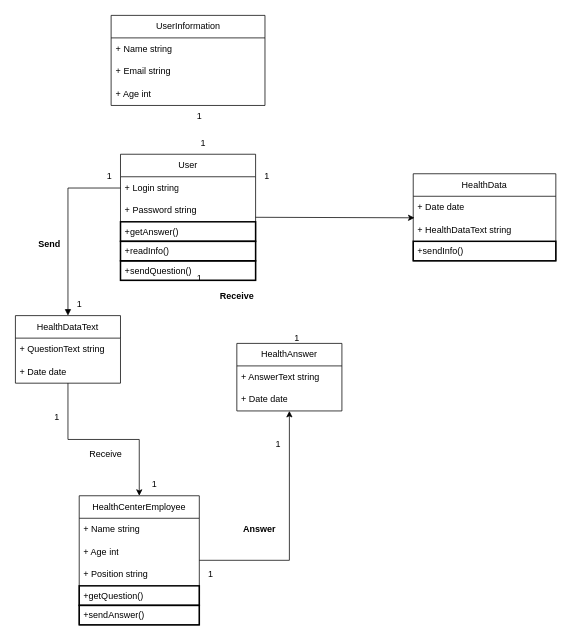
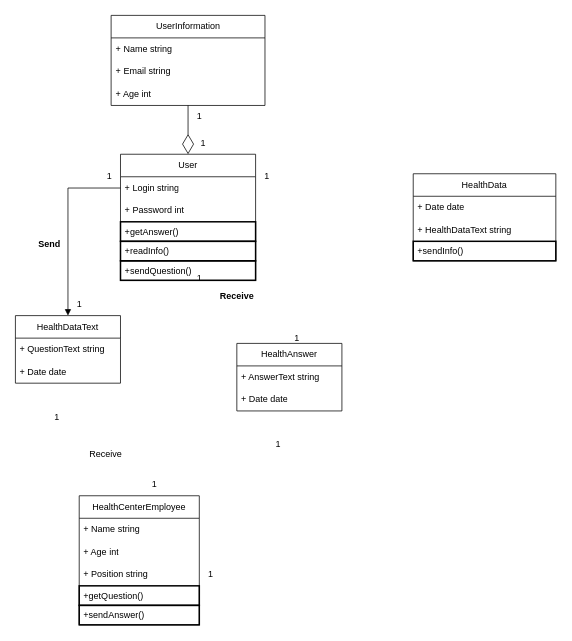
  <mxCell id="0" />
  <mxCell id="1" parent="0" />
  <mxCell id="2" value="HealthData" style="swimlane;fontStyle=0;childLayout=stackLayout;horizontal=1;startSize=30;horizontalStack=0;resizeParent=1;resizeParentMax=0;resizeLast=0;collapsible=1;marginBottom=0;whiteSpace=wrap;html=1;" parent="1" vertex="1"><mxGeometry x="550" y="231" width="190" height="116" as="geometry" /></mxCell>
  <mxCell id="3" value="+ Date date" style="text;strokeColor=none;fillColor=none;align=left;verticalAlign=middle;spacingLeft=4;spacingRight=4;overflow=hidden;points=[[0,0.5],[1,0.5]];portConstraint=eastwest;rotatable=0;whiteSpace=wrap;html=1;" vertex="1" parent="2"><mxGeometry y="30" width="190" height="30" as="geometry" /></mxCell>
  <mxCell id="4" value="+ HealthDataText string" style="text;strokeColor=none;fillColor=none;align=left;verticalAlign=middle;spacingLeft=4;spacingRight=4;overflow=hidden;points=[[0,0.5],[1,0.5]];portConstraint=eastwest;rotatable=0;whiteSpace=wrap;html=1;" vertex="1" parent="2"><mxGeometry y="60" width="190" height="30" as="geometry" /></mxCell>
  <mxCell id="5" value="+sendInfo()" style="text;strokeColor=default;fillColor=none;align=left;verticalAlign=top;spacingLeft=4;spacingRight=4;overflow=hidden;rotatable=0;points=[[0,0.5],[1,0.5]];portConstraint=eastwest;whiteSpace=wrap;html=1;strokeWidth=2;" vertex="1" parent="2"><mxGeometry y="90" width="190" height="26" as="geometry" /></mxCell>
  <mxCell id="6" value="User" style="swimlane;fontStyle=0;childLayout=stackLayout;horizontal=1;startSize=30;horizontalStack=0;resizeParent=1;resizeParentMax=0;resizeLast=0;collapsible=1;marginBottom=0;whiteSpace=wrap;html=1;" parent="1" vertex="1"><mxGeometry x="160" y="205" width="180" height="168" as="geometry" /></mxCell>
  <mxCell id="7" value="+ Login string " style="text;strokeColor=none;fillColor=none;align=left;verticalAlign=middle;spacingLeft=4;spacingRight=4;overflow=hidden;points=[[0,0.5],[1,0.5]];portConstraint=eastwest;rotatable=0;whiteSpace=wrap;html=1;" parent="6" vertex="1"><mxGeometry y="30" width="180" height="30" as="geometry" /></mxCell>
- <mxCell id="8" value="+ Password string" style="text;strokeColor=none;fillColor=none;align=left;verticalAlign=middle;spacingLeft=4;spacingRight=4;overflow=hidden;points=[[0,0.5],[1,0.5]];portConstraint=eastwest;rotatable=0;whiteSpace=wrap;html=1;" vertex="1" parent="6"><mxGeometry y="60" width="180" height="30" as="geometry" /></mxCell>
+ <mxCell id="8" value="+ Password int" style="text;strokeColor=none;fillColor=none;align=left;verticalAlign=middle;spacingLeft=4;spacingRight=4;overflow=hidden;points=[[0,0.5],[1,0.5]];portConstraint=eastwest;rotatable=0;whiteSpace=wrap;html=1;" vertex="1" parent="6"><mxGeometry y="60" width="180" height="30" as="geometry" /></mxCell>
  <mxCell id="9" value="+getAnswer()" style="text;strokeColor=default;fillColor=none;align=left;verticalAlign=top;spacingLeft=4;spacingRight=4;overflow=hidden;rotatable=0;points=[[0,0.5],[1,0.5]];portConstraint=eastwest;whiteSpace=wrap;html=1;strokeWidth=2;" vertex="1" parent="6"><mxGeometry y="90" width="180" height="26" as="geometry" /></mxCell>
  <mxCell id="10" value="+readInfo()" style="text;strokeColor=default;fillColor=none;align=left;verticalAlign=top;spacingLeft=4;spacingRight=4;overflow=hidden;rotatable=0;points=[[0,0.5],[1,0.5]];portConstraint=eastwest;whiteSpace=wrap;html=1;strokeWidth=2;" vertex="1" parent="6"><mxGeometry y="116" width="180" height="26" as="geometry" /></mxCell>
  <mxCell id="11" value="+sendQuestion()" style="text;strokeColor=default;fillColor=none;align=left;verticalAlign=top;spacingLeft=4;spacingRight=4;overflow=hidden;rotatable=0;points=[[0,0.5],[1,0.5]];portConstraint=eastwest;whiteSpace=wrap;html=1;strokeWidth=2;" vertex="1" parent="6"><mxGeometry y="142" width="180" height="26" as="geometry" /></mxCell>
  <mxCell id="12" value="UserInformation" style="swimlane;fontStyle=0;childLayout=stackLayout;horizontal=1;startSize=30;horizontalStack=0;resizeParent=1;resizeParentMax=0;resizeLast=0;collapsible=1;marginBottom=0;whiteSpace=wrap;html=1;" parent="1" vertex="1"><mxGeometry x="147.5" y="20" width="205" height="120" as="geometry" /></mxCell>
  <mxCell id="13" value="+ Name string" style="text;strokeColor=none;fillColor=none;align=left;verticalAlign=middle;spacingLeft=4;spacingRight=4;overflow=hidden;points=[[0,0.5],[1,0.5]];portConstraint=eastwest;rotatable=0;whiteSpace=wrap;html=1;" parent="12" vertex="1"><mxGeometry y="30" width="205" height="30" as="geometry" /></mxCell>
  <mxCell id="14" value="+ Email string" style="text;strokeColor=none;fillColor=none;align=left;verticalAlign=middle;spacingLeft=4;spacingRight=4;overflow=hidden;points=[[0,0.5],[1,0.5]];portConstraint=eastwest;rotatable=0;whiteSpace=wrap;html=1;" parent="12" vertex="1"><mxGeometry y="60" width="205" height="30" as="geometry" /></mxCell>
  <mxCell id="15" value="+ Age int" style="text;strokeColor=none;fillColor=none;align=left;verticalAlign=middle;spacingLeft=4;spacingRight=4;overflow=hidden;points=[[0,0.5],[1,0.5]];portConstraint=eastwest;rotatable=0;whiteSpace=wrap;html=1;" vertex="1" parent="12"><mxGeometry y="90" width="205" height="30" as="geometry" /></mxCell>
- <mxCell id="16" style="edgeStyle=orthogonalEdgeStyle;rounded=0;orthogonalLoop=1;jettySize=auto;html=1;exitX=1;exitY=0.5;exitDx=0;exitDy=0;entryX=0.5;entryY=1;entryDx=0;entryDy=0;" parent="1" source="17" target="27" edge="1"><mxGeometry relative="1" as="geometry" /></mxCell>
  <mxCell id="17" value="HealthCenterEmployee" style="swimlane;fontStyle=0;childLayout=stackLayout;horizontal=1;startSize=30;horizontalStack=0;resizeParent=1;resizeParentMax=0;resizeLast=0;collapsible=1;marginBottom=0;whiteSpace=wrap;html=1;" parent="1" vertex="1"><mxGeometry x="105" y="660" width="160" height="172" as="geometry" /></mxCell>
  <mxCell id="18" value="+ Name string" style="text;strokeColor=none;fillColor=none;align=left;verticalAlign=middle;spacingLeft=4;spacingRight=4;overflow=hidden;points=[[0,0.5],[1,0.5]];portConstraint=eastwest;rotatable=0;whiteSpace=wrap;html=1;" parent="17" vertex="1"><mxGeometry y="30" width="160" height="30" as="geometry" /></mxCell>
  <mxCell id="19" value="+ Age int" style="text;strokeColor=none;fillColor=none;align=left;verticalAlign=middle;spacingLeft=4;spacingRight=4;overflow=hidden;points=[[0,0.5],[1,0.5]];portConstraint=eastwest;rotatable=0;whiteSpace=wrap;html=1;" vertex="1" parent="17"><mxGeometry y="60" width="160" height="30" as="geometry" /></mxCell>
  <mxCell id="20" value="+ Position string" style="text;strokeColor=none;fillColor=none;align=left;verticalAlign=middle;spacingLeft=4;spacingRight=4;overflow=hidden;points=[[0,0.5],[1,0.5]];portConstraint=eastwest;rotatable=0;whiteSpace=wrap;html=1;" parent="17" vertex="1"><mxGeometry y="90" width="160" height="30" as="geometry" /></mxCell>
  <mxCell id="21" value="+getQuestion()" style="text;strokeColor=default;fillColor=none;align=left;verticalAlign=top;spacingLeft=4;spacingRight=4;overflow=hidden;rotatable=0;points=[[0,0.5],[1,0.5]];portConstraint=eastwest;whiteSpace=wrap;html=1;strokeWidth=2;" vertex="1" parent="17"><mxGeometry y="120" width="160" height="26" as="geometry" /></mxCell>
  <mxCell id="22" value="+sendAnswer()" style="text;strokeColor=default;fillColor=none;align=left;verticalAlign=top;spacingLeft=4;spacingRight=4;overflow=hidden;rotatable=0;points=[[0,0.5],[1,0.5]];portConstraint=eastwest;whiteSpace=wrap;html=1;strokeWidth=2;" vertex="1" parent="17"><mxGeometry y="146" width="160" height="26" as="geometry" /></mxCell>
- <mxCell id="23" style="edgeStyle=orthogonalEdgeStyle;rounded=0;orthogonalLoop=1;jettySize=auto;html=1;entryX=0.5;entryY=0;entryDx=0;entryDy=0;" parent="1" source="24" target="17" edge="1"><mxGeometry relative="1" as="geometry" /></mxCell>
  <mxCell id="24" value="HealthDataText" style="swimlane;fontStyle=0;childLayout=stackLayout;horizontal=1;startSize=30;horizontalStack=0;resizeParent=1;resizeParentMax=0;resizeLast=0;collapsible=1;marginBottom=0;whiteSpace=wrap;html=1;" parent="1" vertex="1"><mxGeometry x="20" y="420" width="140" height="90" as="geometry" /></mxCell>
  <mxCell id="25" value="+ QuestionText string" style="text;strokeColor=none;fillColor=none;align=left;verticalAlign=middle;spacingLeft=4;spacingRight=4;overflow=hidden;points=[[0,0.5],[1,0.5]];portConstraint=eastwest;rotatable=0;whiteSpace=wrap;html=1;" parent="24" vertex="1"><mxGeometry y="30" width="140" height="30" as="geometry" /></mxCell>
  <mxCell id="26" value="+ Date date" style="text;strokeColor=none;fillColor=none;align=left;verticalAlign=middle;spacingLeft=4;spacingRight=4;overflow=hidden;points=[[0,0.5],[1,0.5]];portConstraint=eastwest;rotatable=0;whiteSpace=wrap;html=1;" vertex="1" parent="24"><mxGeometry y="60" width="140" height="30" as="geometry" /></mxCell>
  <mxCell id="27" value="HealthAnswer" style="swimlane;fontStyle=0;childLayout=stackLayout;horizontal=1;startSize=30;horizontalStack=0;resizeParent=1;resizeParentMax=0;resizeLast=0;collapsible=1;marginBottom=0;whiteSpace=wrap;html=1;" parent="1" vertex="1"><mxGeometry x="315" y="457" width="140" height="90" as="geometry" /></mxCell>
  <mxCell id="28" value="+ AnswerText string" style="text;strokeColor=none;fillColor=none;align=left;verticalAlign=middle;spacingLeft=4;spacingRight=4;overflow=hidden;points=[[0,0.5],[1,0.5]];portConstraint=eastwest;rotatable=0;whiteSpace=wrap;html=1;" parent="27" vertex="1"><mxGeometry y="30" width="140" height="30" as="geometry" /></mxCell>
  <mxCell id="29" value="+ Date date" style="text;strokeColor=none;fillColor=none;align=left;verticalAlign=middle;spacingLeft=4;spacingRight=4;overflow=hidden;points=[[0,0.5],[1,0.5]];portConstraint=eastwest;rotatable=0;whiteSpace=wrap;html=1;" vertex="1" parent="27"><mxGeometry y="60" width="140" height="30" as="geometry" /></mxCell>
- <mxCell id="31" value="" style="endArrow=classic;html=1;rounded=0;entryX=0.009;entryY=-0.044;entryDx=0;entryDy=0;exitX=1;exitY=0.5;exitDx=0;exitDy=0;entryPerimeter=0;" parent="1" source="6" target="4" edge="1"><mxGeometry width="50" height="50" relative="1" as="geometry"><mxPoint x="410" y="410" as="sourcePoint" /><mxPoint x="530" y="265" as="targetPoint" /></mxGeometry></mxCell>
+ <mxCell id="30" value="" style="endArrow=diamondThin;endFill=0;endSize=24;html=1;rounded=0;entryX=0.5;entryY=0;entryDx=0;entryDy=0;exitX=0.5;exitY=1;exitDx=0;exitDy=0;" parent="1" source="12" target="6" edge="1"><mxGeometry width="160" relative="1" as="geometry"><mxPoint x="350" y="380" as="sourcePoint" /><mxPoint x="510" y="380" as="targetPoint" /></mxGeometry></mxCell>
  <mxCell id="32" value="" style="html=1;verticalAlign=bottom;endArrow=block;curved=0;rounded=0;entryX=0.5;entryY=0;entryDx=0;entryDy=0;exitX=0;exitY=0.5;exitDx=0;exitDy=0;" parent="1" target="24" edge="1"><mxGeometry width="80" relative="1" as="geometry"><mxPoint x="160" y="250" as="sourcePoint" /><mxPoint x="470" y="380" as="targetPoint" /><Array as="points"><mxPoint x="90" y="250" /></Array></mxGeometry></mxCell>
  <mxCell id="33" value="&lt;b&gt;Send&lt;br&gt;&lt;/b&gt;" style="text;html=1;align=center;verticalAlign=middle;resizable=0;points=[];autosize=1;strokeColor=none;fillColor=none;rotation=0;" parent="1" vertex="1"><mxGeometry x="40" y="310" width="50" height="30" as="geometry" /></mxCell>
- <mxCell id="34" value="&lt;b&gt;Answer&lt;/b&gt;" style="text;html=1;align=center;verticalAlign=middle;resizable=0;points=[];autosize=1;strokeColor=none;fillColor=none;" parent="1" vertex="1"><mxGeometry x="310" y="690" width="70" height="30" as="geometry" /></mxCell>
  <mxCell id="35" value="Receive" style="text;html=1;align=center;verticalAlign=middle;resizable=0;points=[];autosize=1;strokeColor=none;fillColor=none;" parent="1" vertex="1"><mxGeometry x="105" y="590" width="70" height="30" as="geometry" /></mxCell>
  <mxCell id="36" value="&lt;b&gt;Receive&lt;/b&gt;" style="text;html=1;align=center;verticalAlign=middle;resizable=0;points=[];autosize=1;strokeColor=none;fillColor=none;" parent="1" vertex="1"><mxGeometry x="280" y="380" width="70" height="30" as="geometry" /></mxCell>
  <mxCell id="37" value="1" style="text;html=1;align=center;verticalAlign=middle;resizable=0;points=[];autosize=1;strokeColor=none;fillColor=none;" parent="1" vertex="1"><mxGeometry x="355" y="577" width="30" height="30" as="geometry" /></mxCell>
  <mxCell id="38" value="1" style="text;html=1;align=center;verticalAlign=middle;resizable=0;points=[];autosize=1;strokeColor=none;fillColor=none;" parent="1" vertex="1"><mxGeometry x="190" y="630" width="30" height="30" as="geometry" /></mxCell>
  <mxCell id="39" value="1" style="text;html=1;align=center;verticalAlign=middle;resizable=0;points=[];autosize=1;strokeColor=none;fillColor=none;" parent="1" vertex="1"><mxGeometry x="60" y="540" width="30" height="30" as="geometry" /></mxCell>
  <mxCell id="40" value="1" style="text;html=1;align=center;verticalAlign=middle;resizable=0;points=[];autosize=1;strokeColor=none;fillColor=none;" parent="1" vertex="1"><mxGeometry x="380" y="435" width="30" height="30" as="geometry" /></mxCell>
  <mxCell id="41" value="1" style="text;html=1;align=center;verticalAlign=middle;resizable=0;points=[];autosize=1;strokeColor=none;fillColor=none;" parent="1" vertex="1"><mxGeometry x="340" y="220" width="30" height="30" as="geometry" /></mxCell>
  <mxCell id="42" value="1" style="text;html=1;align=center;verticalAlign=middle;resizable=0;points=[];autosize=1;strokeColor=none;fillColor=none;" parent="1" vertex="1"><mxGeometry x="90" y="390" width="30" height="30" as="geometry" /></mxCell>
  <mxCell id="43" value="1" style="text;html=1;align=center;verticalAlign=middle;resizable=0;points=[];autosize=1;strokeColor=none;fillColor=none;" parent="1" vertex="1"><mxGeometry x="130" y="220" width="30" height="30" as="geometry" /></mxCell>
  <mxCell id="44" value="1" style="text;html=1;align=center;verticalAlign=middle;resizable=0;points=[];autosize=1;strokeColor=none;fillColor=none;" parent="1" vertex="1"><mxGeometry x="250" y="355" width="30" height="30" as="geometry" /></mxCell>
  <mxCell id="45" value="1" style="text;html=1;align=center;verticalAlign=middle;resizable=0;points=[];autosize=1;strokeColor=none;fillColor=none;" parent="1" vertex="1"><mxGeometry x="250" y="140" width="30" height="30" as="geometry" /></mxCell>
  <mxCell id="46" value="1" style="text;html=1;align=center;verticalAlign=middle;resizable=0;points=[];autosize=1;strokeColor=none;fillColor=none;" parent="1" vertex="1"><mxGeometry x="255" y="175" width="30" height="30" as="geometry" /></mxCell>
  <mxCell id="47" value="1" style="text;html=1;align=center;verticalAlign=middle;resizable=0;points=[];autosize=1;strokeColor=none;fillColor=none;" vertex="1" parent="1"><mxGeometry x="265" y="750" width="30" height="30" as="geometry" /></mxCell>
